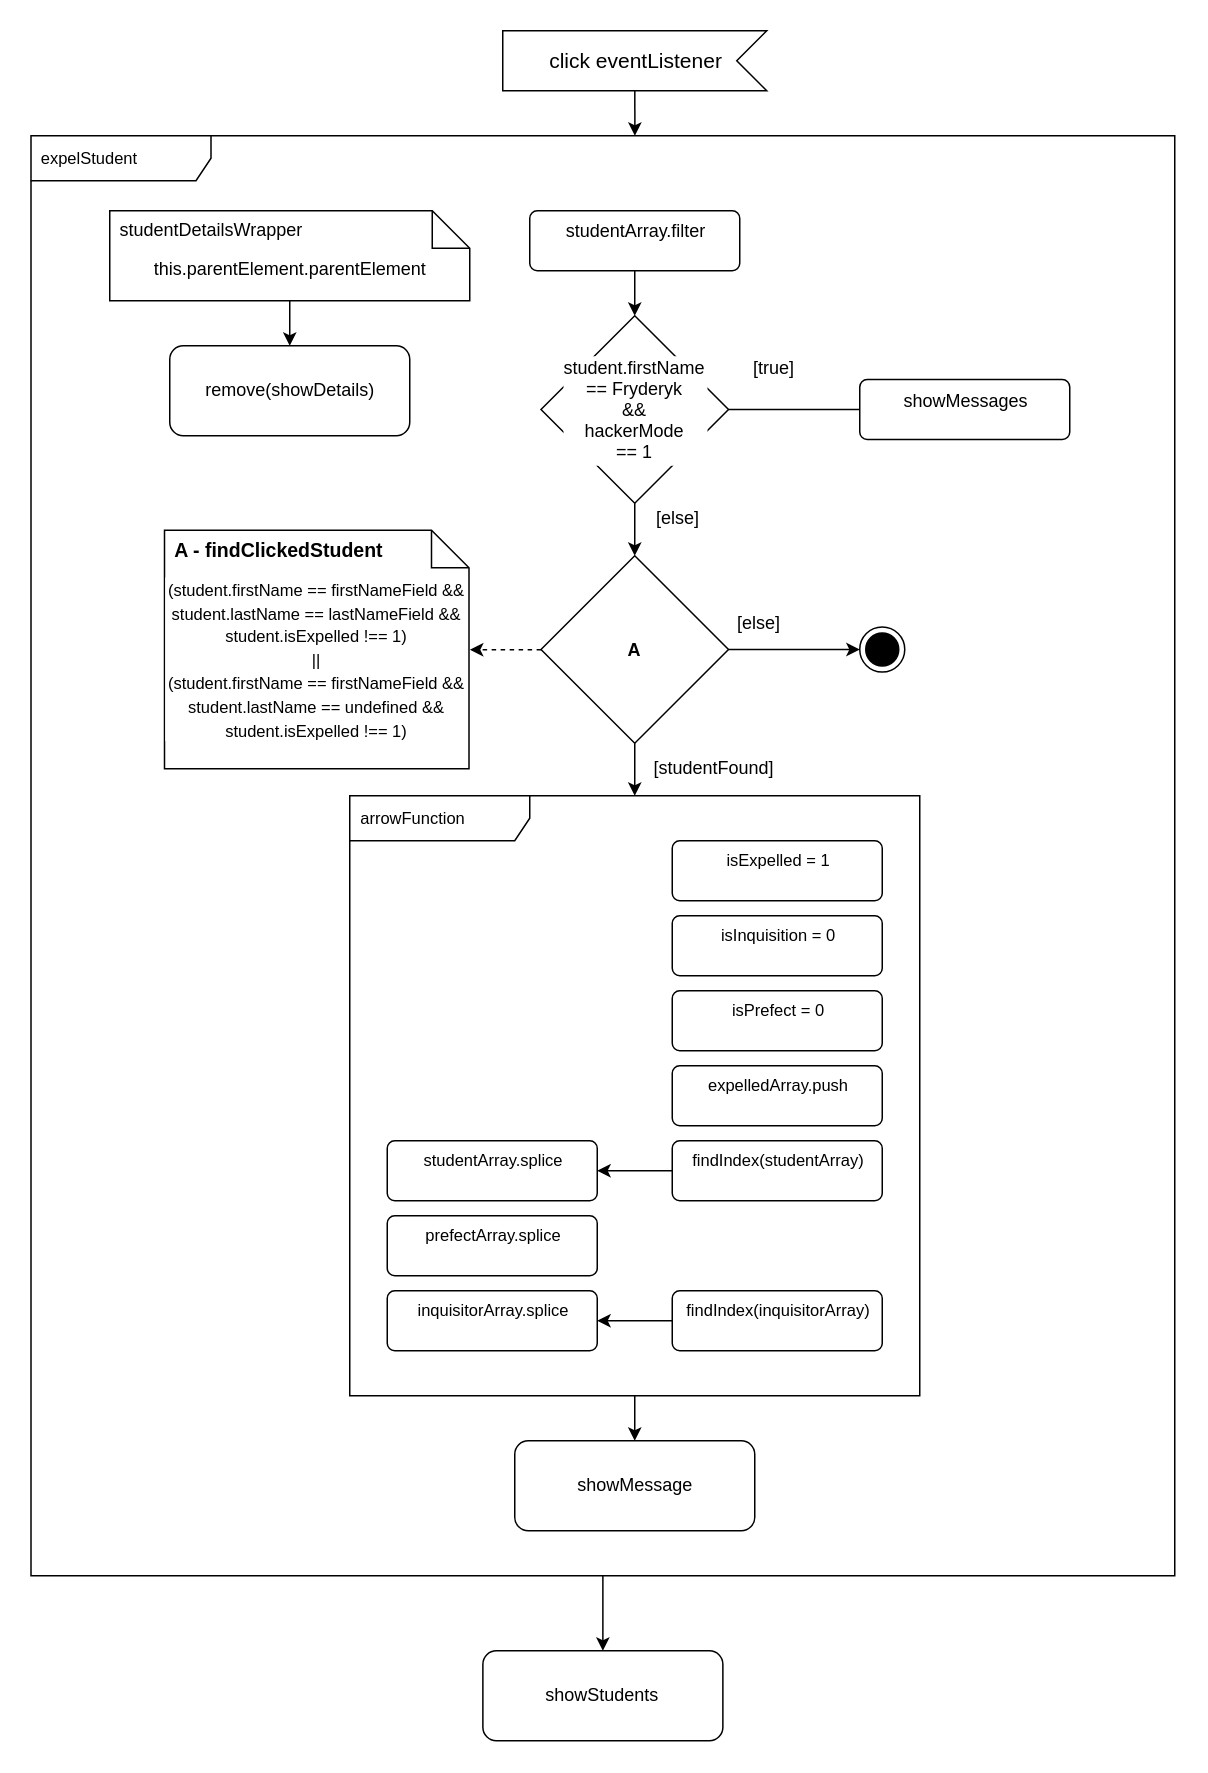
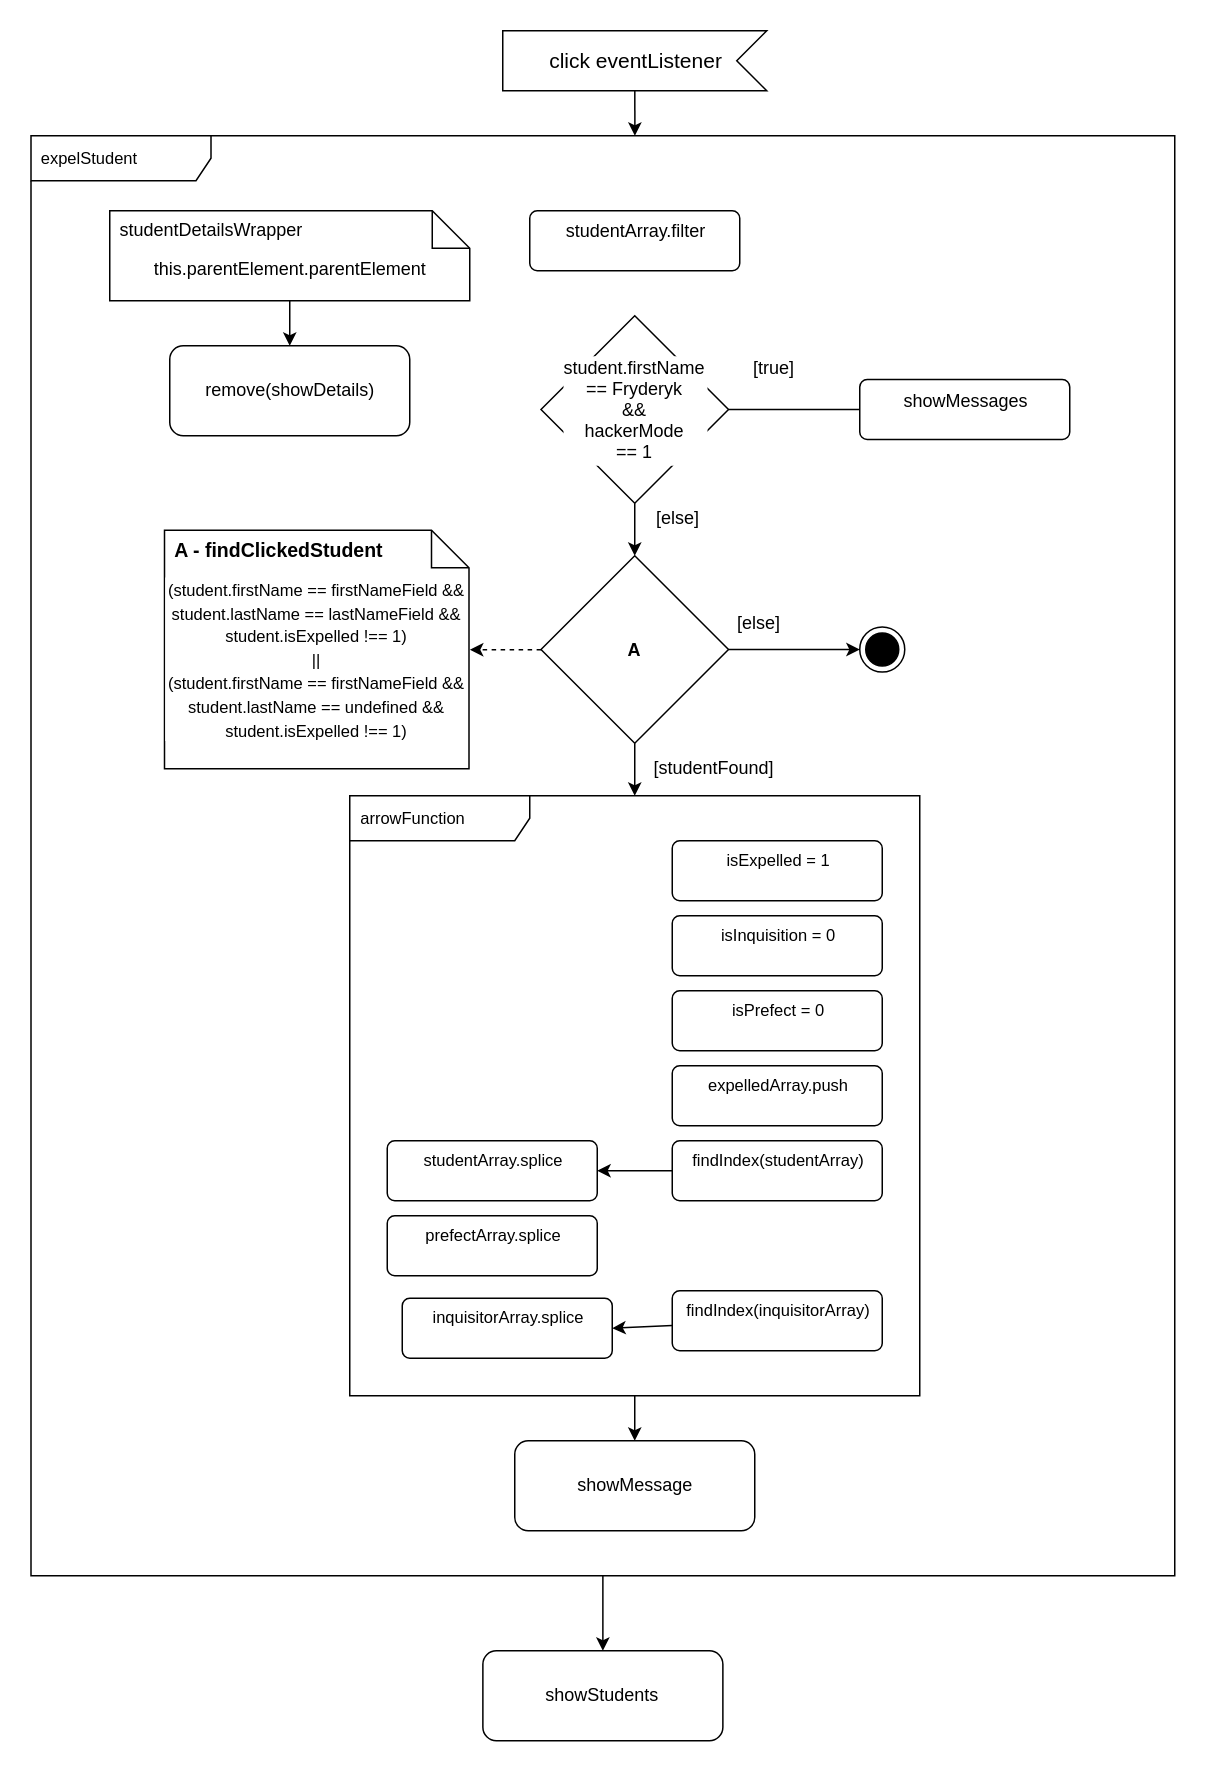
  <mxCell id="0" />
  <mxCell id="1" parent="0" />
  <mxCell id="2" value="expelStudent" style="shape=umlFrame;whiteSpace=wrap;html=1;width=120;height=30;boundedLbl=1;verticalAlign=middle;align=left;spacingLeft=5;labelBackgroundColor=default;fontSize=11;" parent="1" vertex="1"><mxGeometry x="20" y="90" width="762.5" height="960" as="geometry" /></mxCell>
  <mxCell id="3" style="edgeStyle=none;html=1;entryX=0.5;entryY=0;entryDx=0;entryDy=0;fontSize=11;" parent="1" source="4" target="36" edge="1"><mxGeometry relative="1" as="geometry" /></mxCell>
  <mxCell id="4" value="arrowFunction" style="shape=umlFrame;whiteSpace=wrap;html=1;width=120;height=30;boundedLbl=1;verticalAlign=middle;align=left;spacingLeft=5;labelBackgroundColor=default;fontSize=11;" parent="1" vertex="1"><mxGeometry x="232.5" y="530" width="380" height="400" as="geometry" /></mxCell>
  <mxCell id="5" style="edgeStyle=none;html=1;entryX=0.5;entryY=0;entryDx=0;entryDy=0;" parent="1" source="6" target="10" edge="1"><mxGeometry relative="1" as="geometry" /></mxCell>
  <mxCell id="6" value="this.parentElement.parentElement" style="shape=note2;boundedLbl=1;whiteSpace=wrap;html=1;size=25;verticalAlign=top;align=center;" parent="1" vertex="1"><mxGeometry x="72.5" y="140" width="240" height="60" as="geometry" /></mxCell>
  <mxCell id="7" value="studentDetailsWrapper" style="resizeWidth=1;part=1;strokeColor=none;fillColor=none;align=left;spacingLeft=5;" parent="6" vertex="1"><mxGeometry width="240" height="25" relative="1" as="geometry" /></mxCell>
  <mxCell id="8" style="edgeStyle=none;html=1;entryX=0.528;entryY=0;entryDx=0;entryDy=0;entryPerimeter=0;" parent="1" source="9" target="2" edge="1"><mxGeometry relative="1" as="geometry"><mxPoint x="343.5" y="80" as="targetPoint" /></mxGeometry></mxCell>
  <mxCell id="9" value="click eventListener" style="html=1;shape=mxgraph.infographic.ribbonSimple;notch1=20;notch2=0;align=center;verticalAlign=middle;fontSize=14;fontStyle=0;flipH=1;" parent="1" vertex="1"><mxGeometry x="334.5" width="176" height="40" as="geometry" y="20" /></mxCell>
  <mxCell id="10" value="remove(showDetails)" style="rounded=1;whiteSpace=wrap;html=1;" parent="1" vertex="1"><mxGeometry x="112.5" y="230" width="160" height="60" as="geometry" /></mxCell>
- <mxCell id="11" style="edgeStyle=none;html=1;entryX=0.5;entryY=0;entryDx=0;entryDy=0;" parent="1" source="12" target="15" edge="1"><mxGeometry relative="1" as="geometry" /></mxCell>
  <mxCell id="12" value="studentArray.filter" style="html=1;align=center;verticalAlign=top;rounded=1;absoluteArcSize=1;arcSize=10;dashed=0;" parent="1" vertex="1"><mxGeometry x="352.5" y="140" width="140" height="40" as="geometry" /></mxCell>
  <mxCell id="13" style="edgeStyle=none;html=1;fontSize=12;entryX=0;entryY=0.5;entryDx=0;entryDy=0;endArrow=none;" parent="1" source="15" target="16" edge="1"><mxGeometry relative="1" as="geometry"><mxPoint x="542.5" y="273" as="targetPoint" /></mxGeometry></mxCell>
  <mxCell id="14" style="edgeStyle=none;html=1;entryX=0.5;entryY=0;entryDx=0;entryDy=0;fontSize=12;" parent="1" source="15" target="22" edge="1"><mxGeometry relative="1" as="geometry" /></mxCell>
  <mxCell id="15" value="student.firstName&#10;== Fryderyk&#10;&amp;&amp;&#10;hackerMode&#10;== 1" style="rhombus;fontSize=12;labelBackgroundColor=default;" parent="1" vertex="1"><mxGeometry x="360" y="210" width="125" height="125" as="geometry" /></mxCell>
  <mxCell id="16" value="showMessages" style="html=1;align=center;verticalAlign=top;rounded=1;absoluteArcSize=1;arcSize=10;dashed=0;" parent="1" vertex="1"><mxGeometry x="572.5" y="252.5" width="140" height="40" as="geometry" /></mxCell>
  <mxCell id="17" value="[true]" style="text;html=1;align=center;verticalAlign=middle;resizable=0;points=[];autosize=1;strokeColor=none;fillColor=none;fontSize=12;" parent="1" vertex="1"><mxGeometry x="495" y="235" width="40" height="20" as="geometry" /></mxCell>
  <mxCell id="18" value="[else]" style="text;html=1;align=center;verticalAlign=middle;resizable=0;points=[];autosize=1;strokeColor=none;fillColor=none;fontSize=12;" parent="1" vertex="1"><mxGeometry x="430.5" y="335" width="40" height="20" as="geometry" /></mxCell>
  <mxCell id="19" style="edgeStyle=none;html=1;fontSize=11;" parent="1" source="22" edge="1"><mxGeometry relative="1" as="geometry"><mxPoint x="422.5" y="530" as="targetPoint" /></mxGeometry></mxCell>
  <mxCell id="20" style="edgeStyle=none;html=1;fontSize=11;entryX=0;entryY=0.5;entryDx=0;entryDy=0;" parent="1" source="22" target="37" edge="1"><mxGeometry relative="1" as="geometry"><mxPoint x="552.5" y="433" as="targetPoint" /></mxGeometry></mxCell>
  <mxCell id="21" style="edgeStyle=none;html=1;entryX=1.003;entryY=0.501;entryDx=0;entryDy=0;entryPerimeter=0;fontSize=11;dashed=1;" parent="1" source="22" target="23" edge="1"><mxGeometry relative="1" as="geometry" /></mxCell>
  <mxCell id="22" value="A" style="rhombus;fontSize=12;labelBackgroundColor=default;fontStyle=1" parent="1" vertex="1"><mxGeometry x="360" y="370" width="125" height="125" as="geometry" /></mxCell>
  <mxCell id="23" value="&lt;font style=&quot;font-size: 11px&quot;&gt;(student.firstName == firstNameField &amp;amp;&amp;amp;&lt;br&gt;student.lastName == lastNameField &amp;amp;&amp;amp;&lt;br&gt;student.isExpelled !== 1)&lt;br&gt;||&lt;br&gt;(student.firstName == firstNameField &amp;amp;&amp;amp; student.lastName == undefined &amp;amp;&amp;amp;&lt;br&gt;student.isExpelled !== 1)&lt;/font&gt;" style="shape=note2;boundedLbl=1;whiteSpace=wrap;html=1;size=25;verticalAlign=top;align=center;labelBackgroundColor=default;fontSize=13;" parent="1" vertex="1"><mxGeometry x="109" y="353" width="203" height="159" as="geometry" /></mxCell>
  <mxCell id="24" value="A - findClickedStudent" style="resizeWidth=1;part=1;strokeColor=none;fillColor=none;align=left;spacingLeft=5;labelBackgroundColor=default;fontSize=13;fontStyle=1;labelBorderColor=none;" parent="23" vertex="1"><mxGeometry width="203.0" height="25" relative="1" as="geometry" /></mxCell>
  <mxCell id="25" value="isExpelled = 1" style="html=1;align=center;verticalAlign=top;rounded=1;absoluteArcSize=1;arcSize=10;dashed=0;labelBackgroundColor=default;fontSize=11;" parent="1" vertex="1"><mxGeometry x="447.5" y="560" width="140" height="40" as="geometry" /></mxCell>
  <mxCell id="26" value="isInquisition = 0" style="html=1;align=center;verticalAlign=top;rounded=1;absoluteArcSize=1;arcSize=10;dashed=0;labelBackgroundColor=default;fontSize=11;" parent="1" vertex="1"><mxGeometry x="447.5" y="610" width="140" height="40" as="geometry" /></mxCell>
  <mxCell id="27" value="isPrefect = 0" style="html=1;align=center;verticalAlign=top;rounded=1;absoluteArcSize=1;arcSize=10;dashed=0;labelBackgroundColor=default;fontSize=11;" parent="1" vertex="1"><mxGeometry x="447.5" y="660" width="140" height="40" as="geometry" /></mxCell>
  <mxCell id="28" value="expelledArray.push" style="html=1;align=center;verticalAlign=top;rounded=1;absoluteArcSize=1;arcSize=10;dashed=0;labelBackgroundColor=default;fontSize=11;" parent="1" vertex="1"><mxGeometry x="447.5" y="710" width="140" height="40" as="geometry" /></mxCell>
  <mxCell id="29" style="edgeStyle=none;html=1;entryX=1;entryY=0.5;entryDx=0;entryDy=0;fontSize=11;" parent="1" source="30" target="33" edge="1"><mxGeometry relative="1" as="geometry" /></mxCell>
  <mxCell id="30" value="findIndex(studentArray)" style="html=1;align=center;verticalAlign=top;rounded=1;absoluteArcSize=1;arcSize=10;dashed=0;labelBackgroundColor=default;fontSize=11;" parent="1" vertex="1"><mxGeometry x="447.5" y="760" width="140" height="40" as="geometry" /></mxCell>
  <mxCell id="31" style="edgeStyle=none;html=1;entryX=1;entryY=0.5;entryDx=0;entryDy=0;fontSize=11;" parent="1" source="32" target="35" edge="1"><mxGeometry relative="1" as="geometry" /></mxCell>
  <mxCell id="32" value="findIndex(inquisitorArray)" style="html=1;align=center;verticalAlign=top;rounded=1;absoluteArcSize=1;arcSize=10;dashed=0;labelBackgroundColor=default;fontSize=11;" parent="1" vertex="1"><mxGeometry x="447.5" y="860" width="140" height="40" as="geometry" /></mxCell>
  <mxCell id="33" value="studentArray.splice" style="html=1;align=center;verticalAlign=top;rounded=1;absoluteArcSize=1;arcSize=10;dashed=0;labelBackgroundColor=default;fontSize=11;" parent="1" vertex="1"><mxGeometry x="257.5" y="760" width="140" height="40" as="geometry" /></mxCell>
  <mxCell id="34" value="prefectArray.splice" style="html=1;align=center;verticalAlign=top;rounded=1;absoluteArcSize=1;arcSize=10;dashed=0;labelBackgroundColor=default;fontSize=11;" parent="1" vertex="1"><mxGeometry x="257.5" y="810" width="140" height="40" as="geometry" /></mxCell>
- <mxCell id="35" value="inquisitorArray.splice" style="html=1;align=center;verticalAlign=top;rounded=1;absoluteArcSize=1;arcSize=10;dashed=0;labelBackgroundColor=default;fontSize=11;" parent="1" vertex="1"><mxGeometry x="257.5" y="860" width="140" height="40" as="geometry" /></mxCell>
+ <mxCell id="35" value="inquisitorArray.splice" style="html=1;align=center;verticalAlign=top;rounded=1;absoluteArcSize=1;arcSize=10;dashed=0;labelBackgroundColor=default;fontSize=11;" parent="1" vertex="1"><mxGeometry x="267.5" y="865" width="140" height="40" as="geometry" /></mxCell>
  <mxCell id="36" value="showMessage" style="rounded=1;whiteSpace=wrap;html=1;" parent="1" vertex="1"><mxGeometry x="342.5" y="960" width="160" height="60" as="geometry" /></mxCell>
  <mxCell id="37" value="" style="ellipse;html=1;shape=endState;fillColor=#000000;strokeColor=#000000;labelBackgroundColor=default;fontSize=11;" parent="1" vertex="1"><mxGeometry x="572.5" y="417.5" width="30" height="30" as="geometry" /></mxCell>
  <mxCell id="38" style="edgeStyle=none;html=1;fontSize=11;entryX=0.5;entryY=0;entryDx=0;entryDy=0;" parent="1" source="2" target="39" edge="1"><mxGeometry relative="1" as="geometry"><mxPoint x="401.5" y="1090" as="targetPoint" /></mxGeometry></mxCell>
  <mxCell id="39" value="showStudents" style="rounded=1;whiteSpace=wrap;html=1;" parent="1" vertex="1"><mxGeometry x="321.25" y="1100" width="160" height="60" as="geometry" /></mxCell>
  <mxCell id="40" value="[else]" style="text;html=1;align=center;verticalAlign=middle;resizable=0;points=[];autosize=1;strokeColor=none;fillColor=none;fontSize=12;" parent="1" vertex="1"><mxGeometry x="485" y="404.5" width="40" height="20" as="geometry" /></mxCell>
  <mxCell id="41" value="[studentFound]" style="text;html=1;align=center;verticalAlign=middle;resizable=0;points=[];autosize=1;strokeColor=none;fillColor=none;fontSize=12;" parent="1" vertex="1"><mxGeometry x="425" y="502" width="100" height="20" as="geometry" /></mxCell>
